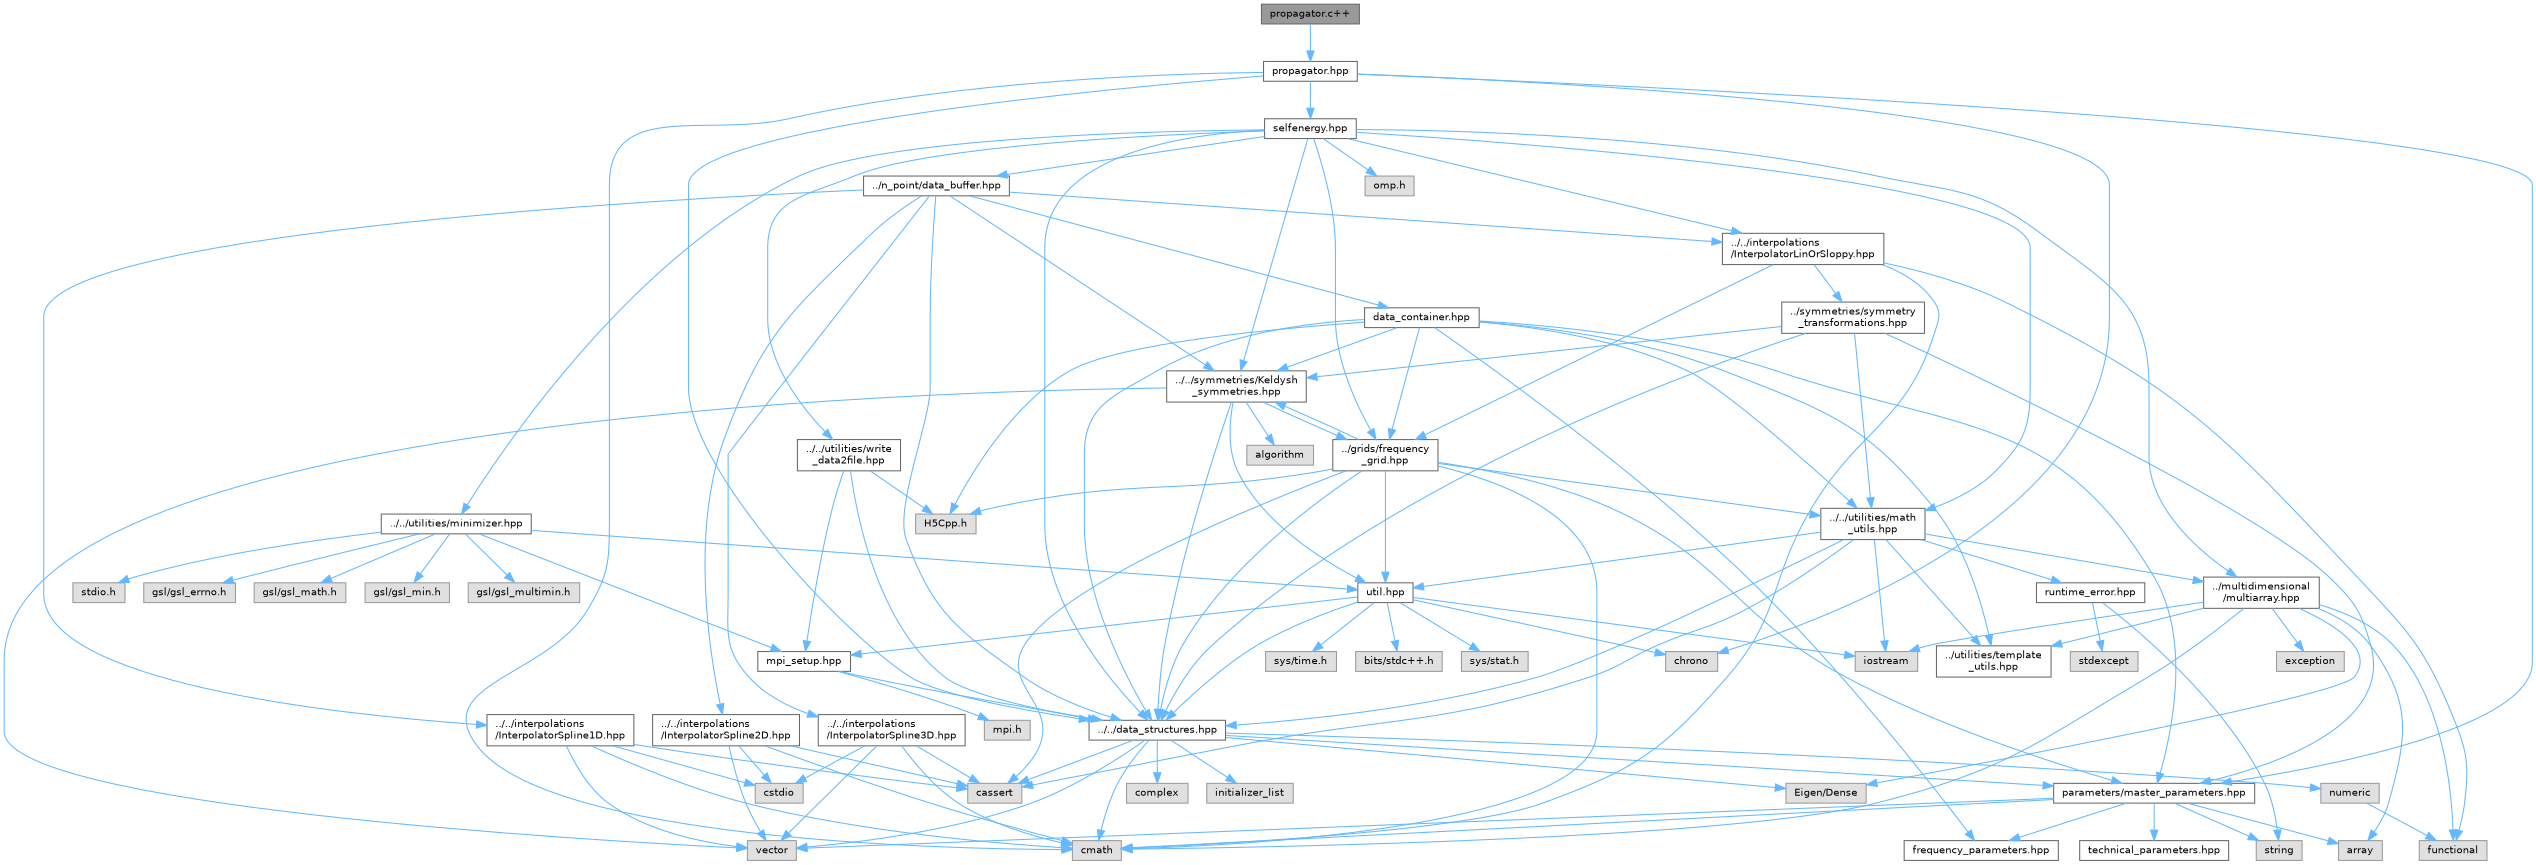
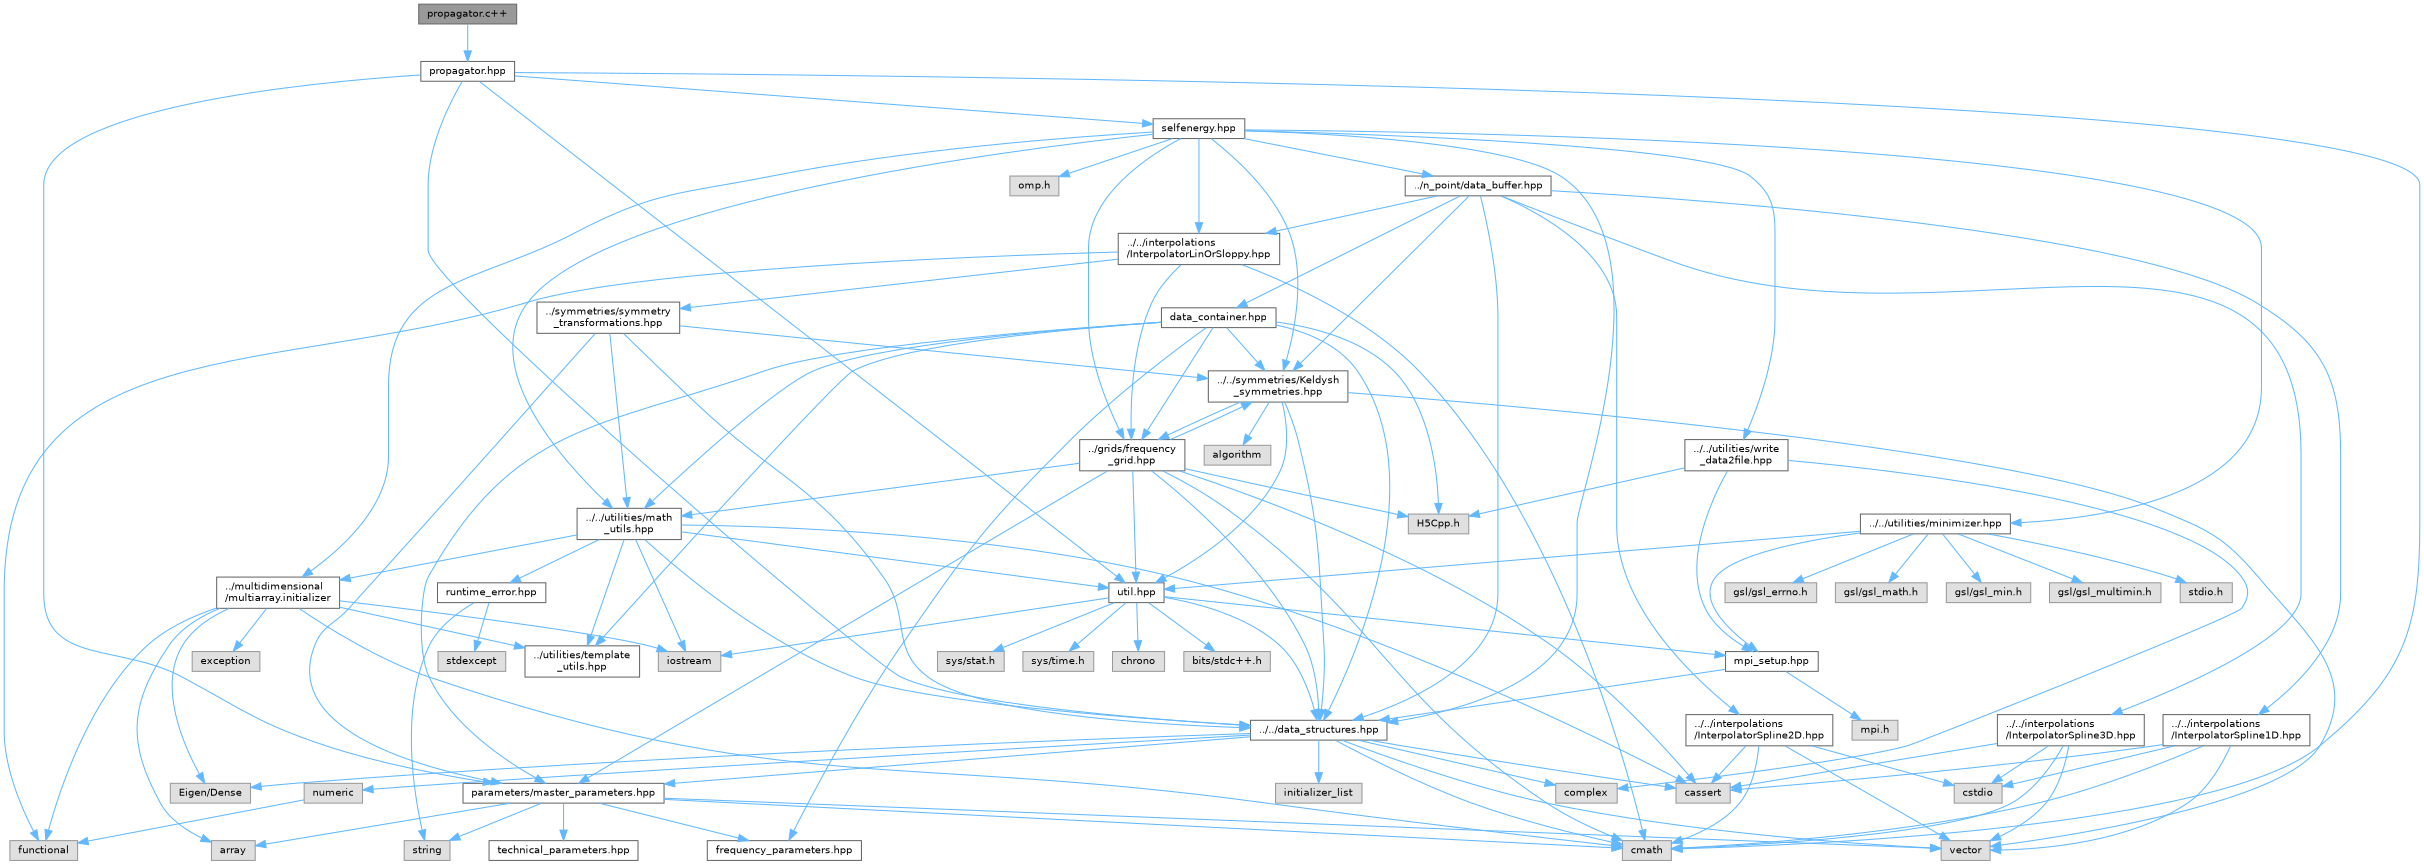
  digraph {
    node [color=grey60 fillcolor="#E0E0E0" fontname=Helvetica fontsize=10 shape=box style=filled]
    edge [color=steelblue1 fontname=Helvetica fontsize=10 labelfontname=Helvetica labelfontsize=10 style=solid]
    n1 [color=gray40 fillcolor=grey60 fontcolor=black height=0.2 label="propagator.c++" width=0.4]
    n2 [color=grey40 fillcolor=white height=0.2 label="propagator.hpp" width=0.4]
    n3 [height=0.2 label=cmath width=0.4]
    n4 [color=grey40 fillcolor=white height=0.2 label="../../data_structures.hpp" width=0.4]
    n5 [color=grey40 fillcolor=white height=0.2 label="parameters/master_parameters.hpp" width=0.4]
    n6 [color=grey40 fillcolor=white height=0.2 label="util.hpp" width=0.4]
    n7 [color=grey40 fillcolor=white height=0.2 label="selfenergy.hpp" width=0.4]
    n8 [height=0.2 label=complex width=0.4]
    n9 [height=0.2 label=vector width=0.4]
    n10 [height=0.2 label=initializer_list width=0.4]
    n11 [height=0.2 label=cassert width=0.4]
    n12 [height=0.2 label=numeric width=0.4]
    n13 [height=0.2 label="Eigen/Dense" width=0.4]
    n14 [height=0.2 label=string width=0.4]
    n15 [height=0.2 label=array width=0.4]
    n16 [color=grey40 fillcolor=white height=0.2 label="frequency_parameters.hpp" width=0.4]
    n17 [color=grey40 fillcolor=white height=0.2 label="technical_parameters.hpp" width=0.4]
    n18 [color=grey40 fillcolor=white height=0.2 label="../../utilities/math\l_utils.hpp" width=0.4]
-   n19 [color=grey40 fillcolor=white height=0.2 label="../multidimensional\l/multiarray.hpp" width=0.4]
+   n19 [color=grey40 fillcolor=white height=0.2 label="../multidimensional\l/multiarray.initializer" width=0.4]
    n20 [height=0.2 label=iostream width=0.4]
    n21 [color=grey40 fillcolor=white height=0.2 label="../utilities/template\l_utils.hpp" width=0.4]
    n22 [color=grey40 fillcolor=white height=0.2 label="runtime_error.hpp" width=0.4]
    n23 [height=0.2 label="sys/time.h" width=0.4]
    n24 [height=0.2 label=chrono width=0.4]
    n25 [height=0.2 label="bits/stdc++.h" width=0.4]
    n26 [height=0.2 label="sys/stat.h" width=0.4]
    n27 [color=grey40 fillcolor=white height=0.2 label="mpi_setup.hpp" width=0.4]
    n28 [color=grey40 fillcolor=white height=0.2 label="../n_point/data_buffer.hpp" width=0.4]
    n29 [color=grey40 fillcolor=white height=0.2 label="../../symmetries/Keldysh\l_symmetries.hpp" width=0.4]
    n30 [color=grey40 fillcolor=white height=0.2 label="../grids/frequency\l_grid.hpp" width=0.4]
    n31 [color=grey40 fillcolor=white height=0.2 label="../../interpolations\l/InterpolatorLinOrSloppy.hpp" width=0.4]
    n32 [color=grey40 fillcolor=white height=0.2 label="../../utilities/minimizer.hpp" width=0.4]
    n33 [height=0.2 label="omp.h" width=0.4]
    n34 [color=grey40 fillcolor=white height=0.2 label="../../utilities/write\l_data2file.hpp" width=0.4]
    n35 [height=0.2 label=functional width=0.4]
    n36 [height=0.2 label=exception width=0.4]
    n37 [height=0.2 label=stdexcept width=0.4]
    n38 [height=0.2 label="mpi.h" width=0.4]
    n39 [color=grey40 fillcolor=white height=0.2 label="data_container.hpp" width=0.4]
    n40 [color=grey40 fillcolor=white height=0.2 label="../../interpolations\l/InterpolatorSpline1D.hpp" width=0.4]
    n41 [color=grey40 fillcolor=white height=0.2 label="../../interpolations\l/InterpolatorSpline2D.hpp" width=0.4]
    n42 [color=grey40 fillcolor=white height=0.2 label="../../interpolations\l/InterpolatorSpline3D.hpp" width=0.4]
    n43 [height=0.2 label=algorithm width=0.4]
    n44 [height=0.2 label="H5Cpp.h" width=0.4]
    n45 [color=grey40 fillcolor=white height=0.2 label="../symmetries/symmetry\l_transformations.hpp" width=0.4]
    n46 [height=0.2 label="stdio.h" width=0.4]
    n47 [height=0.2 label="gsl/gsl_errno.h" width=0.4]
    n48 [height=0.2 label="gsl/gsl_math.h" width=0.4]
    n49 [height=0.2 label="gsl/gsl_min.h" width=0.4]
    n50 [height=0.2 label="gsl/gsl_multimin.h" width=0.4]
    n51 [height=0.2 label=cstdio width=0.4]
    n1 -> n2
    n2 -> n3
    n2 -> n4
    n2 -> n5
-   n2 -> n24
+   n2 -> n6
    n2 -> n7
    n4 -> n3
    n4 -> n5
    n4 -> n8
    n4 -> n9
    n4 -> n10
    n4 -> n11
    n4 -> n12
    n4 -> n13
    n5 -> n3
    n5 -> n9
    n5 -> n14
    n5 -> n15
    n5 -> n16
    n5 -> n17
    n6 -> n4
    n6 -> n20
    n6 -> n23
    n6 -> n24
    n6 -> n25
    n6 -> n26
    n6 -> n27
    n7 -> n4
    n7 -> n18
    n7 -> n19
    n7 -> n28
    n7 -> n29
    n7 -> n30
    n7 -> n31
    n7 -> n32
    n7 -> n33
    n7 -> n34
    n12 -> n35
    n18 -> n4
    n18 -> n6
    n18 -> n11
    n18 -> n19
    n18 -> n20
    n18 -> n21
    n18 -> n22
    n19 -> n3
    n19 -> n13
    n19 -> n15
    n19 -> n20
    n19 -> n21
    n19 -> n35
    n19 -> n36
    n22 -> n14
    n22 -> n37
    n27 -> n4
    n27 -> n38
    n28 -> n4
    n28 -> n29
    n28 -> n31
    n28 -> n39
    n28 -> n40
    n28 -> n41
    n28 -> n42
    n29 -> n4
    n29 -> n6
    n29 -> n9
    n29 -> n30
    n29 -> n43
    n30 -> n3
    n30 -> n4
    n30 -> n5
    n30 -> n6
    n30 -> n11
    n30 -> n18
    n30 -> n29
    n30 -> n44
    n31 -> n3
    n31 -> n30
    n31 -> n35
    n31 -> n45
    n32 -> n6
    n32 -> n27
    n32 -> n46
    n32 -> n47
    n32 -> n48
    n32 -> n49
    n32 -> n50
-   n34 -> n4
+   n34 -> n8
    n34 -> n27
    n34 -> n44
    n39 -> n4
    n39 -> n5
    n39 -> n16
    n39 -> n18
    n39 -> n21
    n39 -> n29
    n39 -> n30
    n39 -> n44
    n40 -> n3
    n40 -> n9
    n40 -> n11
    n40 -> n51
    n41 -> n3
    n41 -> n9
    n41 -> n11
    n41 -> n51
    n42 -> n3
    n42 -> n9
    n42 -> n11
    n42 -> n51
    n45 -> n4
    n45 -> n5
    n45 -> n18
    n45 -> n29
  }
